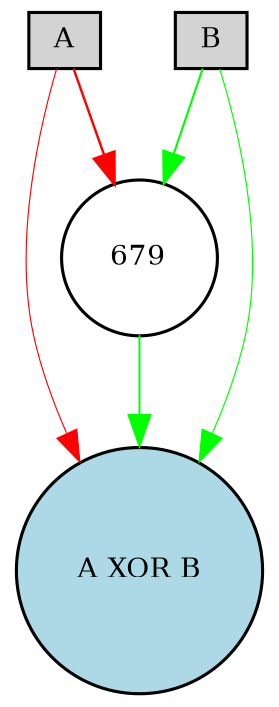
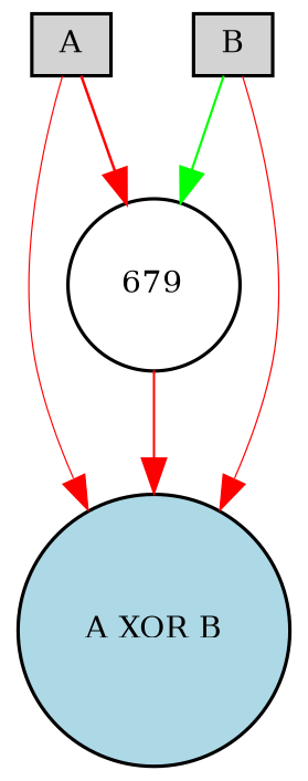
  digraph {
    node [fillcolor=lightgray fontsize=9 shape=box style=filled]
    edge [color=red style=solid]
    A [height=0.2 width=0.2]
    "A XOR B" [fillcolor=lightblue height=0.2 shape=circle width=0.2]
    n3 [fillcolor=white height=0.2 label=679 shape=circle width=0.2]
    B [height=0.2 width=0.2]
    A -> "A XOR B" [penwidth=0.3662636545613752]
    A -> n3 [penwidth=0.7770108017539666]
-   n3 -> "A XOR B" [color=green penwidth=0.6339179006178823]
-   B -> "A XOR B" [color=green penwidth=0.37851208670824743]
+   n3 -> "A XOR B" [penwidth=0.6339179006178823]
+   B -> "A XOR B" [penwidth=0.37851208670824743]
    B -> n3 [color=green penwidth=0.6758905821166549]
  }
